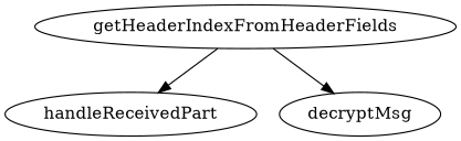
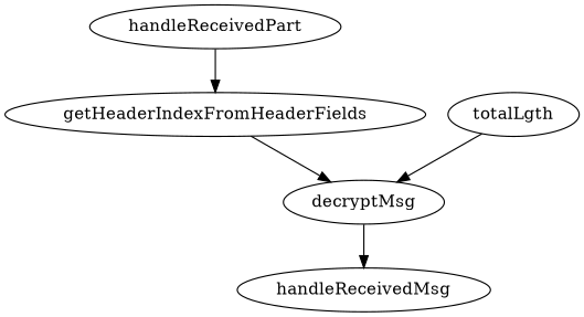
  digraph {
    handleReceivedPart
    getHeaderIndexFromHeaderFields
    decryptMsg
-   getHeaderIndexFromHeaderFields -> handleReceivedPart
+   totalLgth
+   handleReceivedMsg
+   handleReceivedPart -> getHeaderIndexFromHeaderFields
    getHeaderIndexFromHeaderFields -> decryptMsg
+   decryptMsg -> handleReceivedMsg
+   totalLgth -> decryptMsg
  }
